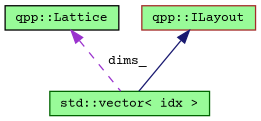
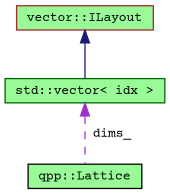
  digraph {
    fontname="Courier Prime"
    node [fillcolor=palegreen fontname="Courier Prime" fontsize=10 shape=record style=filled]
    edge [dir=back fontname="Courier Prime" fontsize=10 labelfontname=Helvetica labelfontsize=10]
    n1 [color=black fontcolor=black height=0.2 label="qpp::Lattice" width=0.4]
-   n2 [color=brown height=0.2 label="qpp::ILayout" width=0.4]
+   n2 [color=brown height=0.2 label="vector::ILayout" width=0.4]
    n3 [color=darkgreen height=0.2 label="std::vector\< idx \>" width=0.4]
    n2 -> n3 [color=midnightblue style=solid]
-   n1 -> n3 [color=darkorchid3 label=" dims_" style=dashed]
+   n3 -> n1 [color=darkorchid3 label=" dims_" style=dashed]
  }
